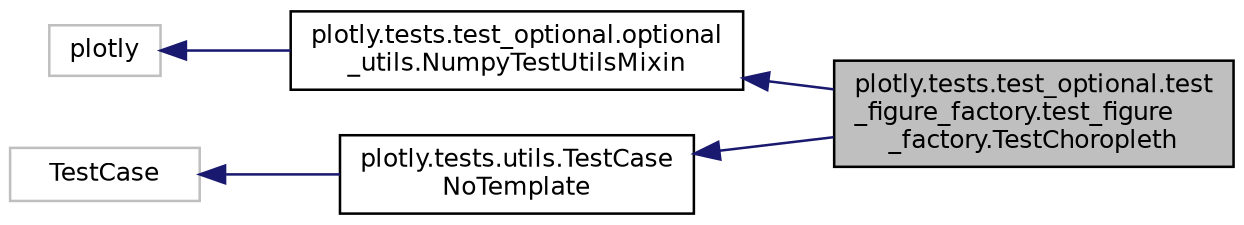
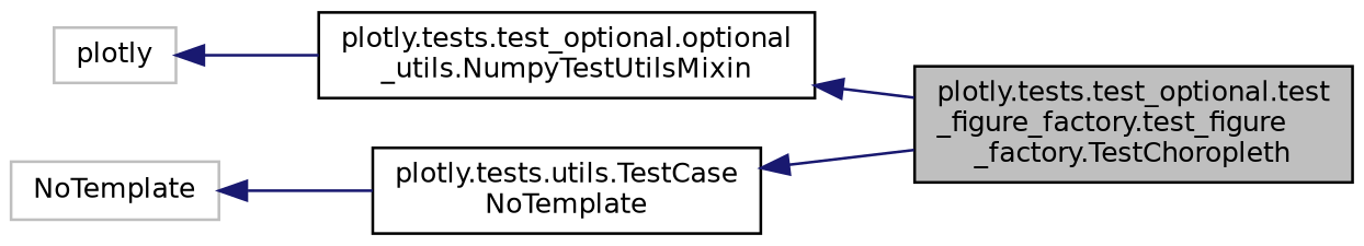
  digraph {
    rankdir=LR
    node [color=black fillcolor=white fontname=Helvetica fontsize=10 shape=record style=filled]
    edge [color=midnightblue dir=back fontname=Helvetica fontsize=10 labelfontname=Helvetica labelfontsize=10 style=solid]
    n1 [fillcolor=grey75 fontcolor=black height=0.2 label="plotly.tests.test_optional.test\l_figure_factory.test_figure\l_factory.TestChoropleth" width=0.4]
    n2 [height=0.2 label="plotly.tests.test_optional.optional\l_utils.NumpyTestUtilsMixin" width=0.4]
    n3 [color=grey75 height=0.2 label=plotly width=0.4]
    n4 [height=0.2 label="plotly.tests.utils.TestCase\lNoTemplate" width=0.4]
-   n5 [color=grey75 height=0.2 label=TestCase width=0.4]
+   n5 [color=grey75 height=0.2 label=NoTemplate width=0.4]
    n2 -> n1
    n3 -> n2
    n4 -> n1
    n5 -> n4
  }
